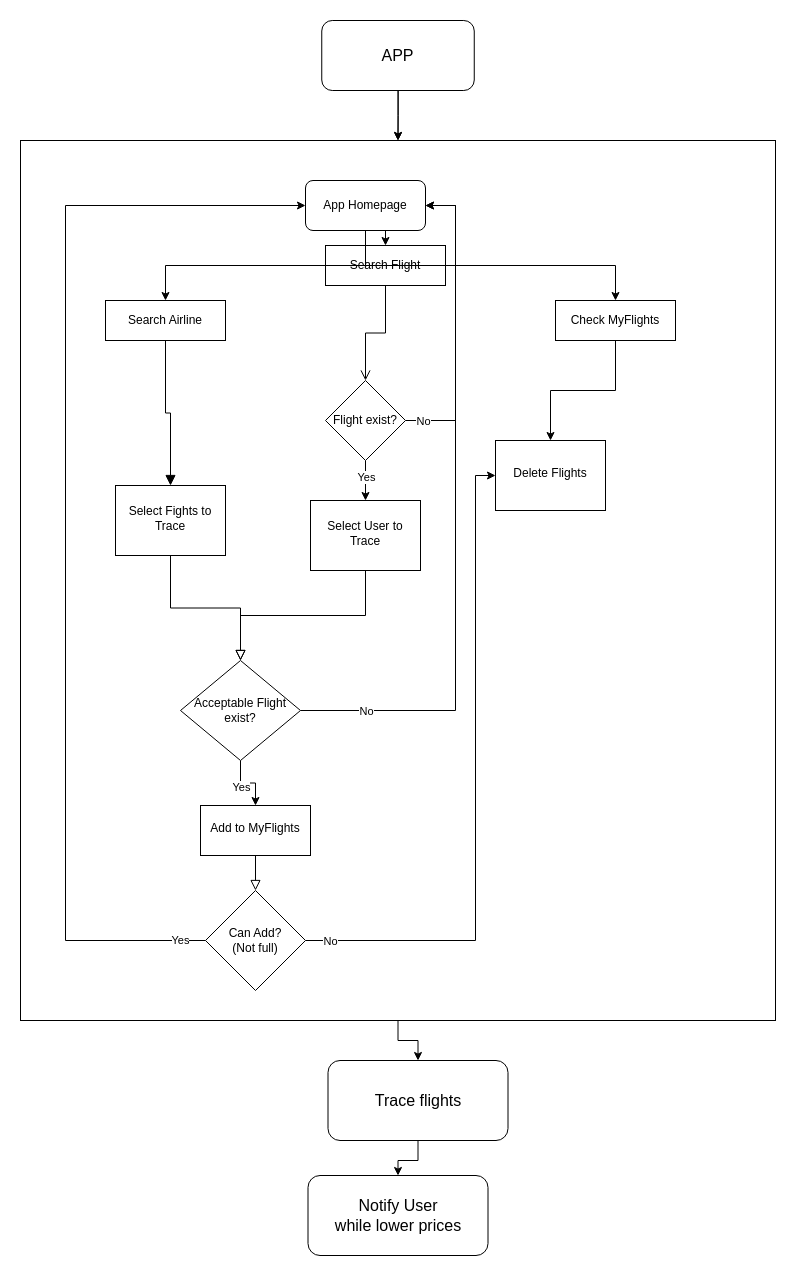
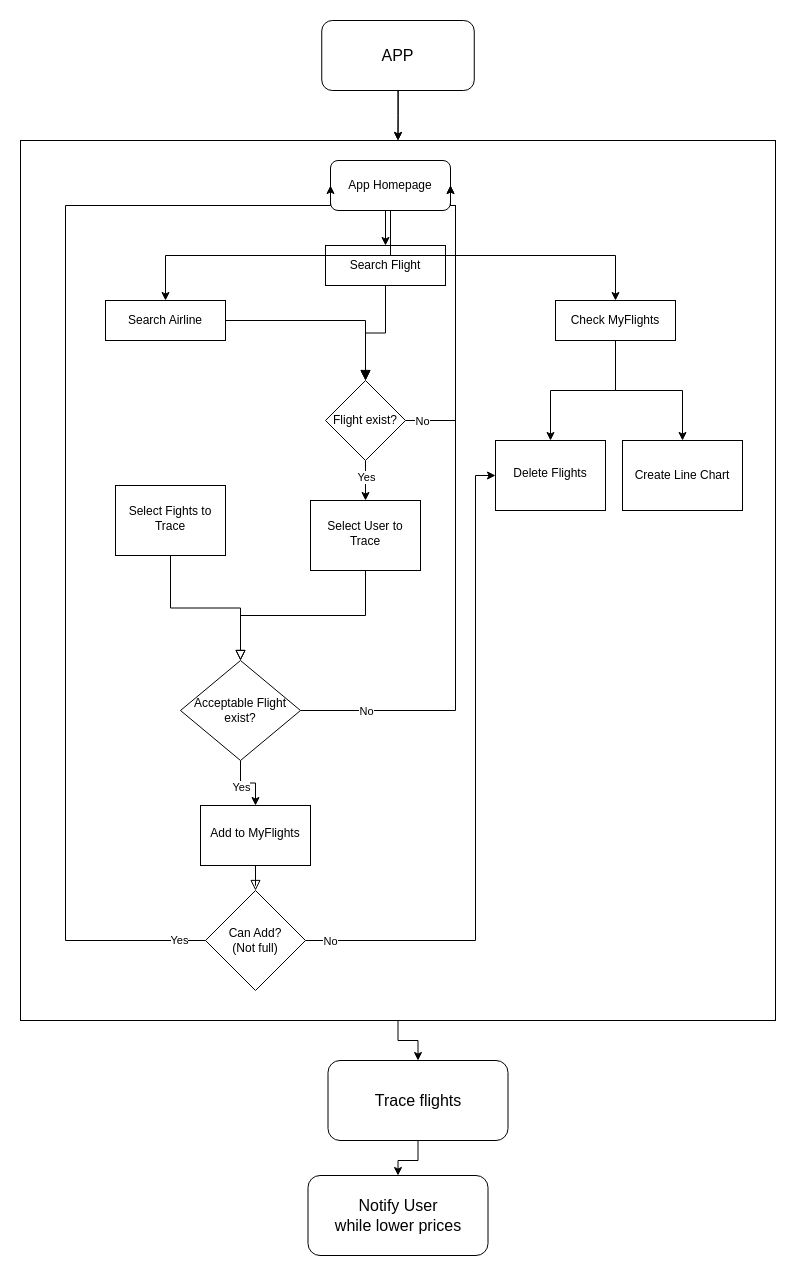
  <mxCell id="0" />
  <mxCell id="1" parent="0" />
  <mxCell id="2" style="edgeStyle=orthogonalEdgeStyle;rounded=0;orthogonalLoop=1;jettySize=auto;html=1;entryX=0.5;entryY=0;entryDx=0;entryDy=0;" parent="1" source="3" target="11" edge="1"><mxGeometry relative="1" as="geometry" /></mxCell>
  <mxCell id="3" value="" style="rounded=0;whiteSpace=wrap;html=1;" parent="1" vertex="1"><mxGeometry x="20" y="140" width="755" height="880" as="geometry" /></mxCell>
- <mxCell id="4" value="" style="rounded=0;html=1;jettySize=auto;orthogonalLoop=1;fontSize=11;endArrow=block;endFill=1;endSize=8;strokeWidth=1;shadow=0;labelBackgroundColor=none;edgeStyle=orthogonalEdgeStyle;" parent="1" source="5" target="7" edge="1"><mxGeometry relative="1" as="geometry" /></mxCell>
+ <mxCell id="4" value="" style="rounded=0;html=1;jettySize=auto;orthogonalLoop=1;fontSize=11;endArrow=block;endFill=1;endSize=8;strokeWidth=1;shadow=0;labelBackgroundColor=none;edgeStyle=orthogonalEdgeStyle;" parent="1" source="5" target="24" edge="1"><mxGeometry relative="1" as="geometry" /></mxCell>
  <mxCell id="5" value="Search Airline" style="rounded=0;whiteSpace=wrap;html=1;fontSize=12;glass=0;strokeWidth=1;shadow=0;" parent="1" vertex="1"><mxGeometry x="105" y="300" width="120" height="40" as="geometry" /></mxCell>
  <mxCell id="6" value="" style="rounded=0;html=1;jettySize=auto;orthogonalLoop=1;fontSize=11;endArrow=block;endFill=0;endSize=8;strokeWidth=1;shadow=0;labelBackgroundColor=none;edgeStyle=orthogonalEdgeStyle;exitX=0.5;exitY=1;exitDx=0;exitDy=0;" parent="1" source="7" target="29" edge="1"><mxGeometry x="0.55" y="35" relative="1" as="geometry"><mxPoint as="offset" /></mxGeometry></mxCell>
  <mxCell id="7" value="Select Fights to Trace" style="rounded=0;whiteSpace=wrap;html=1;shadow=0;fontFamily=Helvetica;fontSize=12;align=center;strokeWidth=1;spacing=6;spacingTop=-4;" parent="1" vertex="1"><mxGeometry x="115" y="485" width="110" height="70" as="geometry" /></mxCell>
  <mxCell id="8" value="" style="rounded=0;html=1;jettySize=auto;orthogonalLoop=1;fontSize=11;endArrow=block;endFill=0;endSize=8;strokeWidth=1;shadow=0;labelBackgroundColor=none;edgeStyle=orthogonalEdgeStyle;entryX=0.5;entryY=0;entryDx=0;entryDy=0;" parent="1" source="9" target="34" edge="1"><mxGeometry x="0.333" y="20" relative="1" as="geometry"><mxPoint as="offset" /></mxGeometry></mxCell>
- <mxCell id="9" value="Add to MyFlights" style="rounded=0;whiteSpace=wrap;html=1;shadow=0;fontFamily=Helvetica;fontSize=12;align=center;strokeWidth=1;spacing=6;spacingTop=-4;" parent="1" vertex="1"><mxGeometry x="200" y="805" width="110" height="50" as="geometry" /></mxCell>
+ <mxCell id="9" value="Add to MyFlights" style="rounded=0;whiteSpace=wrap;html=1;shadow=0;fontFamily=Helvetica;fontSize=12;align=center;strokeWidth=1;spacing=6;spacingTop=-4;" parent="1" vertex="1"><mxGeometry x="200" y="805" width="110" height="60" as="geometry" /></mxCell>
  <mxCell id="10" style="edgeStyle=orthogonalEdgeStyle;rounded=0;orthogonalLoop=1;jettySize=auto;html=1;exitX=0.5;exitY=1;exitDx=0;exitDy=0;entryX=0.5;entryY=0;entryDx=0;entryDy=0;" parent="1" source="11" target="42" edge="1"><mxGeometry relative="1" as="geometry" /></mxCell>
  <mxCell id="11" value="&lt;font style=&quot;font-size: 16px;&quot;&gt;Trace flights&lt;/font&gt;" style="rounded=1;whiteSpace=wrap;html=1;fontSize=12;glass=0;strokeWidth=1;shadow=0;" parent="1" vertex="1"><mxGeometry x="327.5" y="1060" width="180" height="80" as="geometry" /></mxCell>
- <mxCell id="12" value="" style="rounded=0;html=1;jettySize=auto;orthogonalLoop=1;fontSize=11;endArrow=open;endFill=1;endSize=8;strokeWidth=1;shadow=0;labelBackgroundColor=none;edgeStyle=orthogonalEdgeStyle;" parent="1" source="13" target="24" edge="1"><mxGeometry relative="1" as="geometry" /></mxCell>
+ <mxCell id="12" value="" style="rounded=0;html=1;jettySize=auto;orthogonalLoop=1;fontSize=11;endArrow=classic;endFill=1;endSize=8;strokeWidth=1;shadow=0;labelBackgroundColor=none;edgeStyle=orthogonalEdgeStyle;" parent="1" source="13" target="24" edge="1"><mxGeometry relative="1" as="geometry" /></mxCell>
  <mxCell id="13" value="Search Flight" style="rounded=0;whiteSpace=wrap;html=1;fontSize=12;glass=0;strokeWidth=1;shadow=0;" parent="1" vertex="1"><mxGeometry x="325" y="245" width="120" height="40" as="geometry" /></mxCell>
  <mxCell id="14" style="edgeStyle=orthogonalEdgeStyle;rounded=0;orthogonalLoop=1;jettySize=auto;html=1;exitX=0.5;exitY=1;exitDx=0;exitDy=0;endArrow=block;endFill=0;endSize=8;entryX=0.5;entryY=0;entryDx=0;entryDy=0;" parent="1" source="15" target="29" edge="1"><mxGeometry relative="1" as="geometry"><mxPoint x="255" y="730" as="targetPoint" /></mxGeometry></mxCell>
  <mxCell id="15" value="Select User to Trace" style="rounded=0;whiteSpace=wrap;html=1;shadow=0;fontFamily=Helvetica;fontSize=12;align=center;strokeWidth=1;spacing=6;spacingTop=-4;" parent="1" vertex="1"><mxGeometry x="310" y="500" width="110" height="70" as="geometry" /></mxCell>
  <mxCell id="16" style="edgeStyle=orthogonalEdgeStyle;rounded=0;orthogonalLoop=1;jettySize=auto;html=1;exitX=0.5;exitY=1;exitDx=0;exitDy=0;entryX=0.5;entryY=0;entryDx=0;entryDy=0;" parent="1" source="19" target="5" edge="1"><mxGeometry relative="1" as="geometry" /></mxCell>
  <mxCell id="17" style="edgeStyle=orthogonalEdgeStyle;rounded=0;orthogonalLoop=1;jettySize=auto;html=1;exitX=0.5;exitY=1;exitDx=0;exitDy=0;entryX=0.5;entryY=0;entryDx=0;entryDy=0;" parent="1" source="19" target="13" edge="1"><mxGeometry relative="1" as="geometry" /></mxCell>
  <mxCell id="18" style="edgeStyle=orthogonalEdgeStyle;rounded=0;orthogonalLoop=1;jettySize=auto;html=1;exitX=0.5;exitY=1;exitDx=0;exitDy=0;entryX=0.5;entryY=0;entryDx=0;entryDy=0;" parent="1" source="19" target="37" edge="1"><mxGeometry relative="1" as="geometry" /></mxCell>
- <mxCell id="19" value="App Homepage" style="rounded=1;whiteSpace=wrap;html=1;fontSize=12;glass=0;strokeWidth=1;shadow=0;" parent="1" vertex="1"><mxGeometry x="305" y="180" width="120" height="50" as="geometry" /></mxCell>
+ <mxCell id="19" value="App Homepage" style="rounded=1;whiteSpace=wrap;html=1;fontSize=12;glass=0;strokeWidth=1;shadow=0;" parent="1" vertex="1"><mxGeometry x="330" y="160" width="120" height="50" as="geometry" /></mxCell>
  <mxCell id="20" style="edgeStyle=orthogonalEdgeStyle;rounded=0;orthogonalLoop=1;jettySize=auto;html=1;exitX=0.5;exitY=1;exitDx=0;exitDy=0;entryX=0.5;entryY=0;entryDx=0;entryDy=0;" parent="1" source="24" target="15" edge="1"><mxGeometry relative="1" as="geometry" /></mxCell>
  <mxCell id="21" value="Yes" style="edgeLabel;html=1;align=center;verticalAlign=middle;resizable=0;points=[];" parent="20" vertex="1" connectable="0"><mxGeometry x="-0.191" relative="1" as="geometry"><mxPoint as="offset" /></mxGeometry></mxCell>
  <mxCell id="22" style="edgeStyle=orthogonalEdgeStyle;rounded=0;orthogonalLoop=1;jettySize=auto;html=1;exitX=1;exitY=0.5;exitDx=0;exitDy=0;entryX=1;entryY=0.5;entryDx=0;entryDy=0;" parent="1" source="24" target="19" edge="1"><mxGeometry relative="1" as="geometry"><Array as="points"><mxPoint x="455" y="420" /><mxPoint x="455" y="205" /></Array></mxGeometry></mxCell>
  <mxCell id="23" value="No" style="edgeLabel;html=1;align=center;verticalAlign=middle;resizable=0;points=[];" parent="22" vertex="1" connectable="0"><mxGeometry x="-0.888" relative="1" as="geometry"><mxPoint as="offset" /></mxGeometry></mxCell>
  <mxCell id="24" value="Flight exist?" style="rhombus;whiteSpace=wrap;html=1;" parent="1" vertex="1"><mxGeometry x="325" y="380" width="80" height="80" as="geometry" /></mxCell>
  <mxCell id="25" style="edgeStyle=orthogonalEdgeStyle;rounded=0;orthogonalLoop=1;jettySize=auto;html=1;exitX=1;exitY=0.5;exitDx=0;exitDy=0;entryX=1;entryY=0.5;entryDx=0;entryDy=0;" parent="1" source="29" target="19" edge="1"><mxGeometry relative="1" as="geometry"><Array as="points"><mxPoint x="455" y="710" /><mxPoint x="455" y="205" /></Array></mxGeometry></mxCell>
  <mxCell id="26" value="No" style="edgeLabel;html=1;align=center;verticalAlign=middle;resizable=0;points=[];" parent="25" vertex="1" connectable="0"><mxGeometry x="-0.86" y="1" relative="1" as="geometry"><mxPoint x="17" y="1" as="offset" /></mxGeometry></mxCell>
  <mxCell id="27" style="edgeStyle=orthogonalEdgeStyle;rounded=0;orthogonalLoop=1;jettySize=auto;html=1;exitX=0.5;exitY=1;exitDx=0;exitDy=0;entryX=0.5;entryY=0;entryDx=0;entryDy=0;" parent="1" source="29" target="9" edge="1"><mxGeometry relative="1" as="geometry" /></mxCell>
  <mxCell id="28" value="Yes" style="edgeLabel;html=1;align=center;verticalAlign=middle;resizable=0;points=[];" parent="27" vertex="1" connectable="0"><mxGeometry x="-0.267" relative="1" as="geometry"><mxPoint y="4" as="offset" /></mxGeometry></mxCell>
  <mxCell id="29" value="Acceptable Flight exist?" style="rhombus;whiteSpace=wrap;html=1;" parent="1" vertex="1"><mxGeometry x="180" y="660" width="120" height="100" as="geometry" /></mxCell>
  <mxCell id="30" style="edgeStyle=orthogonalEdgeStyle;rounded=0;orthogonalLoop=1;jettySize=auto;html=1;entryX=0;entryY=0.5;entryDx=0;entryDy=0;" parent="1" source="34" target="19" edge="1"><mxGeometry relative="1" as="geometry"><Array as="points"><mxPoint x="65" y="940" /><mxPoint x="65" y="205" /></Array></mxGeometry></mxCell>
  <mxCell id="31" value="Yes" style="edgeLabel;html=1;align=center;verticalAlign=middle;resizable=0;points=[];" parent="30" vertex="1" connectable="0"><mxGeometry x="-0.953" y="-1" relative="1" as="geometry"><mxPoint as="offset" /></mxGeometry></mxCell>
  <mxCell id="32" style="edgeStyle=orthogonalEdgeStyle;rounded=0;orthogonalLoop=1;jettySize=auto;html=1;exitX=1;exitY=0.5;exitDx=0;exitDy=0;entryX=0;entryY=0.5;entryDx=0;entryDy=0;" parent="1" source="34" target="38" edge="1"><mxGeometry relative="1" as="geometry"><Array as="points"><mxPoint x="475" y="940" /><mxPoint x="475" y="475" /></Array></mxGeometry></mxCell>
  <mxCell id="33" value="No" style="edgeLabel;html=1;align=center;verticalAlign=middle;resizable=0;points=[];" parent="32" vertex="1" connectable="0"><mxGeometry x="-0.896" y="-2" relative="1" as="geometry"><mxPoint x="-10" y="-2" as="offset" /></mxGeometry></mxCell>
  <mxCell id="34" value="Can Add?&lt;br&gt;(Not full)" style="rhombus;whiteSpace=wrap;html=1;" parent="1" vertex="1"><mxGeometry x="205" y="890" width="100" height="100" as="geometry" /></mxCell>
  <mxCell id="35" style="edgeStyle=orthogonalEdgeStyle;rounded=0;orthogonalLoop=1;jettySize=auto;html=1;" parent="1" source="37" target="38" edge="1"><mxGeometry relative="1" as="geometry" /></mxCell>
+ <mxCell id="36" style="edgeStyle=orthogonalEdgeStyle;rounded=0;orthogonalLoop=1;jettySize=auto;html=1;entryX=0.5;entryY=0;entryDx=0;entryDy=0;" parent="1" source="37" target="43" edge="1"><mxGeometry relative="1" as="geometry" /></mxCell>
  <mxCell id="37" value="Check MyFlights" style="rounded=0;whiteSpace=wrap;html=1;fontSize=12;glass=0;strokeWidth=1;shadow=0;" parent="1" vertex="1"><mxGeometry x="555" y="300" width="120" height="40" as="geometry" /></mxCell>
  <mxCell id="38" value="Delete Flights" style="rounded=0;whiteSpace=wrap;html=1;shadow=0;fontFamily=Helvetica;fontSize=12;align=center;strokeWidth=1;spacing=6;spacingTop=-4;" parent="1" vertex="1"><mxGeometry x="495" y="440" width="110" height="70" as="geometry" /></mxCell>
  <mxCell id="39" style="edgeStyle=orthogonalEdgeStyle;rounded=0;orthogonalLoop=1;jettySize=auto;html=1;entryX=0.5;entryY=0;entryDx=0;entryDy=0;" parent="1" source="41" target="3" edge="1"><mxGeometry relative="1" as="geometry" /></mxCell>
  <mxCell id="40" style="edgeStyle=orthogonalEdgeStyle;rounded=0;orthogonalLoop=1;jettySize=auto;html=1;entryX=0.5;entryY=0;entryDx=0;entryDy=0;" parent="1" source="41" target="3" edge="1"><mxGeometry relative="1" as="geometry" /></mxCell>
  <mxCell id="41" value="&lt;font style=&quot;font-size: 16px;&quot;&gt;APP&lt;/font&gt;" style="rounded=1;whiteSpace=wrap;html=1;" parent="1" vertex="1"><mxGeometry x="321.25" y="20" width="152.5" height="70" as="geometry" /></mxCell>
  <mxCell id="42" value="&lt;font style=&quot;font-size: 16px;&quot;&gt;Notify User&lt;/font&gt;&lt;div&gt;&lt;font style=&quot;font-size: 16px;&quot;&gt;while lower prices&lt;/font&gt;&lt;/div&gt;" style="rounded=1;whiteSpace=wrap;html=1;fontSize=12;glass=0;strokeWidth=1;shadow=0;" parent="1" vertex="1"><mxGeometry x="307.5" y="1175" width="180" height="80" as="geometry" /></mxCell>
+ <mxCell id="43" value="Create Line Chart" style="rounded=0;whiteSpace=wrap;html=1;" parent="1" vertex="1"><mxGeometry x="622" y="440" width="120" height="70" as="geometry" /></mxCell>
